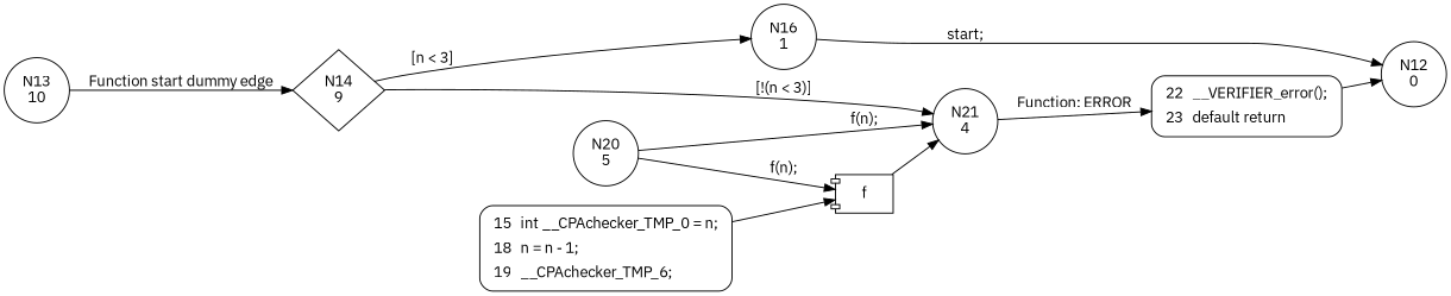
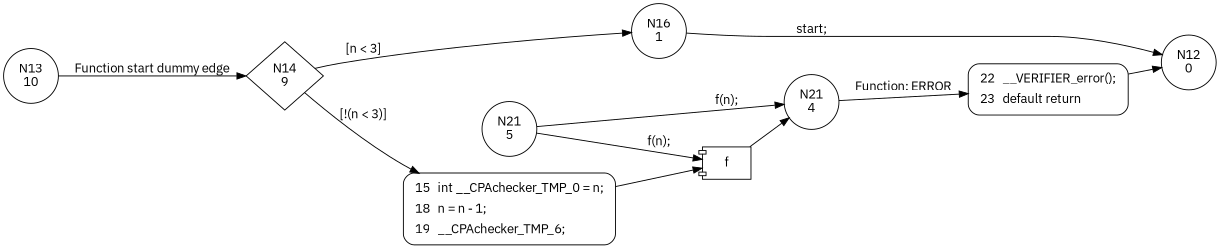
  digraph {
    fontname="IBM Plex Sans"
    rankdir=LR
    node [fontname="IBM Plex Sans" shape=circle]
    edge [fontname="IBM Plex Sans"]
    n1 [label="N14\n9" shape=diamond]
    n2 [label="N16\n1"]
    n3 [fillcolor=white label=<<table border="0" cellborder="0" cellpadding="3" bgcolor="white"><tr><td align="right">15</td><td align="left">int __CPAchecker_TMP_0 = n;</td></tr><tr><td align="right">18</td><td align="left">n = n - 1;</td></tr><tr><td align="right">19</td><td align="left">__CPAchecker_TMP_6;</td></tr></table>> penwidth=1 shape=Mrecord style="filled,bold"]
    n4 [label="N12\n0"]
    n5 [label=f shape=component]
-   n6 [label="N20\n5"]
+   n6 [label="N21\n5"]
    n7 [label="N21\n4"]
    n8 [fillcolor=white label=<<table border="0" cellborder="0" cellpadding="3" bgcolor="white"><tr><td align="right">22</td><td align="left">__VERIFIER_error();</td></tr><tr><td align="right">23</td><td align="left">default return</td></tr></table>> penwidth=1 shape=Mrecord style="filled,bold"]
    n9 [label="N13\n10"]
    n1 -> n2 [label="[n < 3]"]
-   n1 -> n7 [label="[!(n < 3)]"]
+   n1 -> n3 [label="[!(n < 3)]"]
    n2 -> n4 [label="start;"]
    n3 -> n5
    n5 -> n7
    n6 -> n5 [label="f(n);"]
    n6 -> n7 [label="f(n);"]
    n7 -> n8 [label="Function: ERROR"]
    n8 -> n4
    n9 -> n1 [label="Function start dummy edge"]
  }
